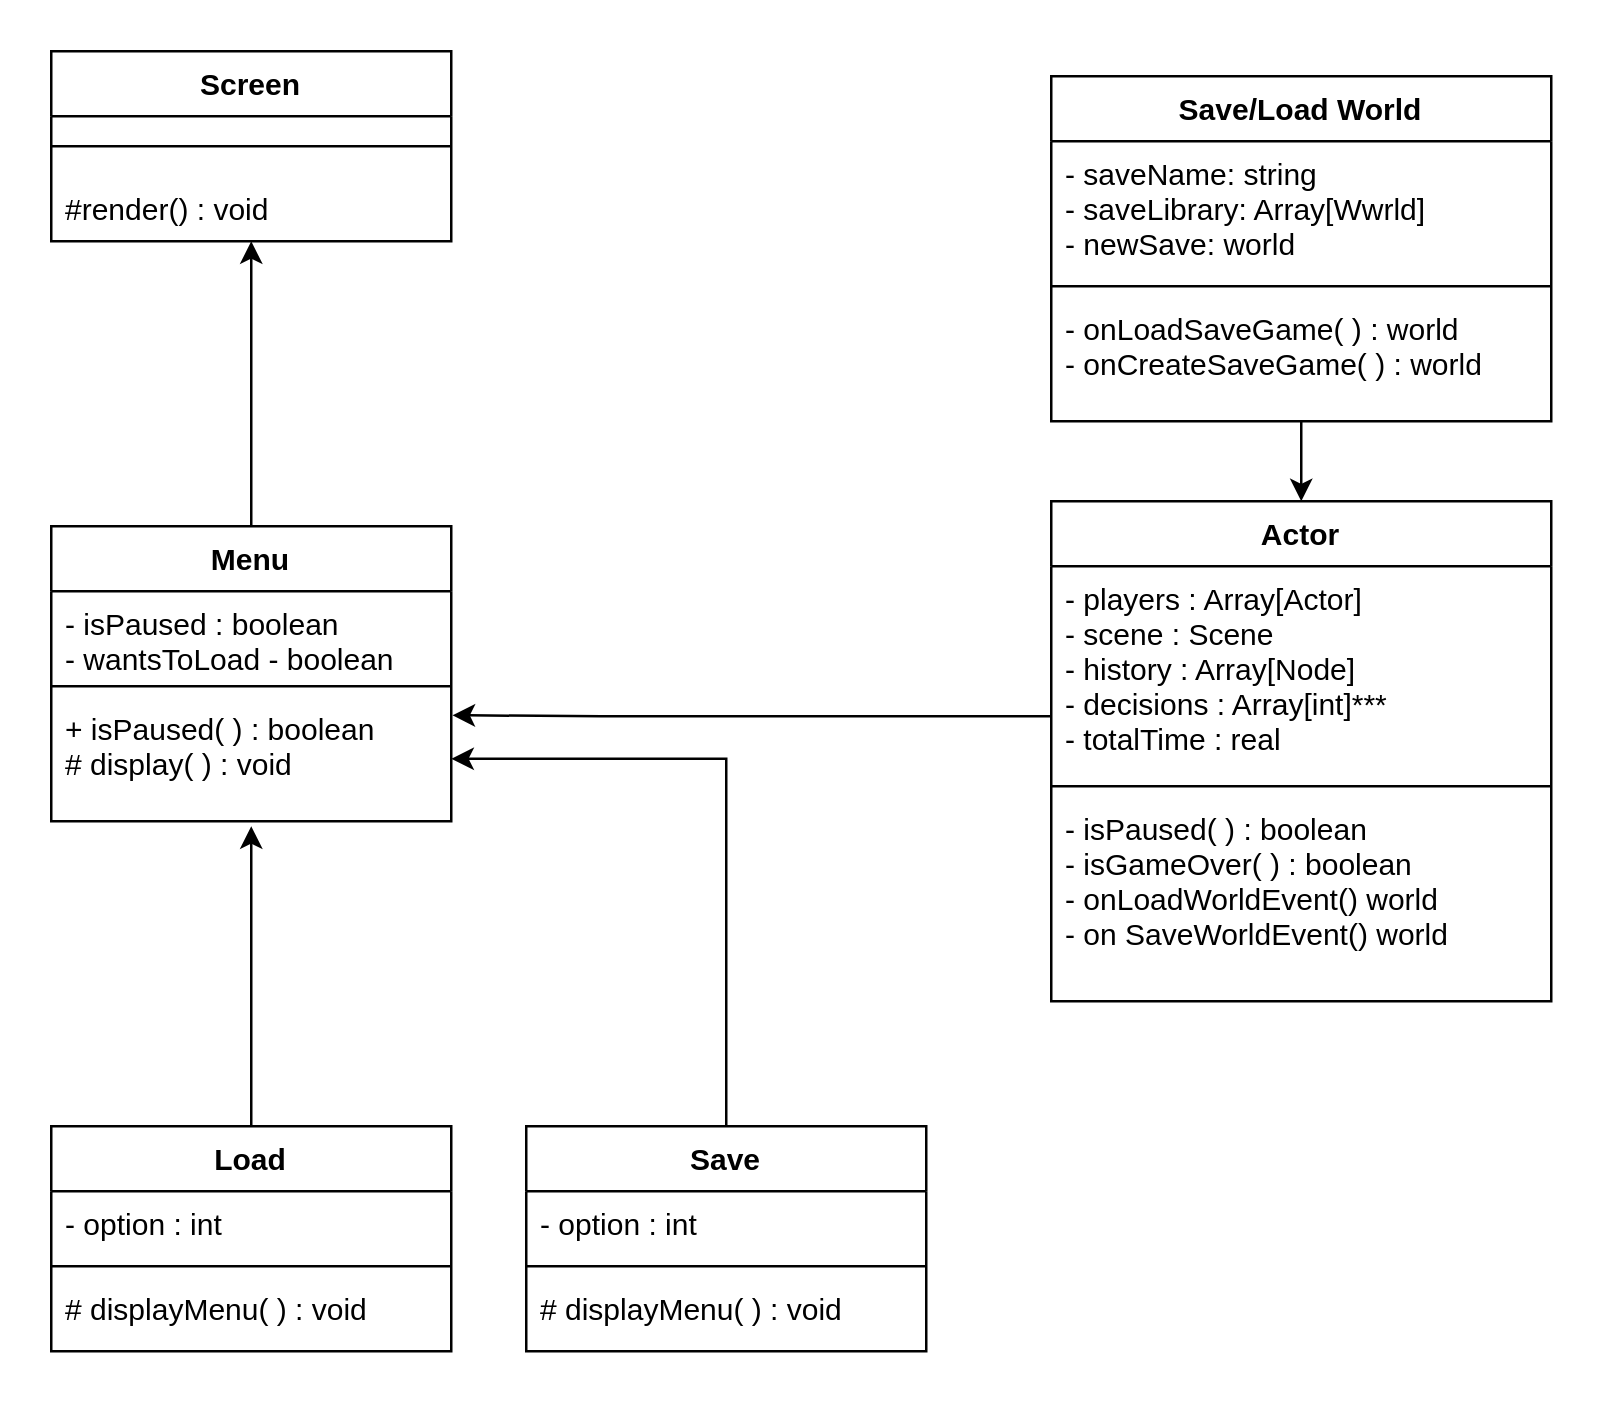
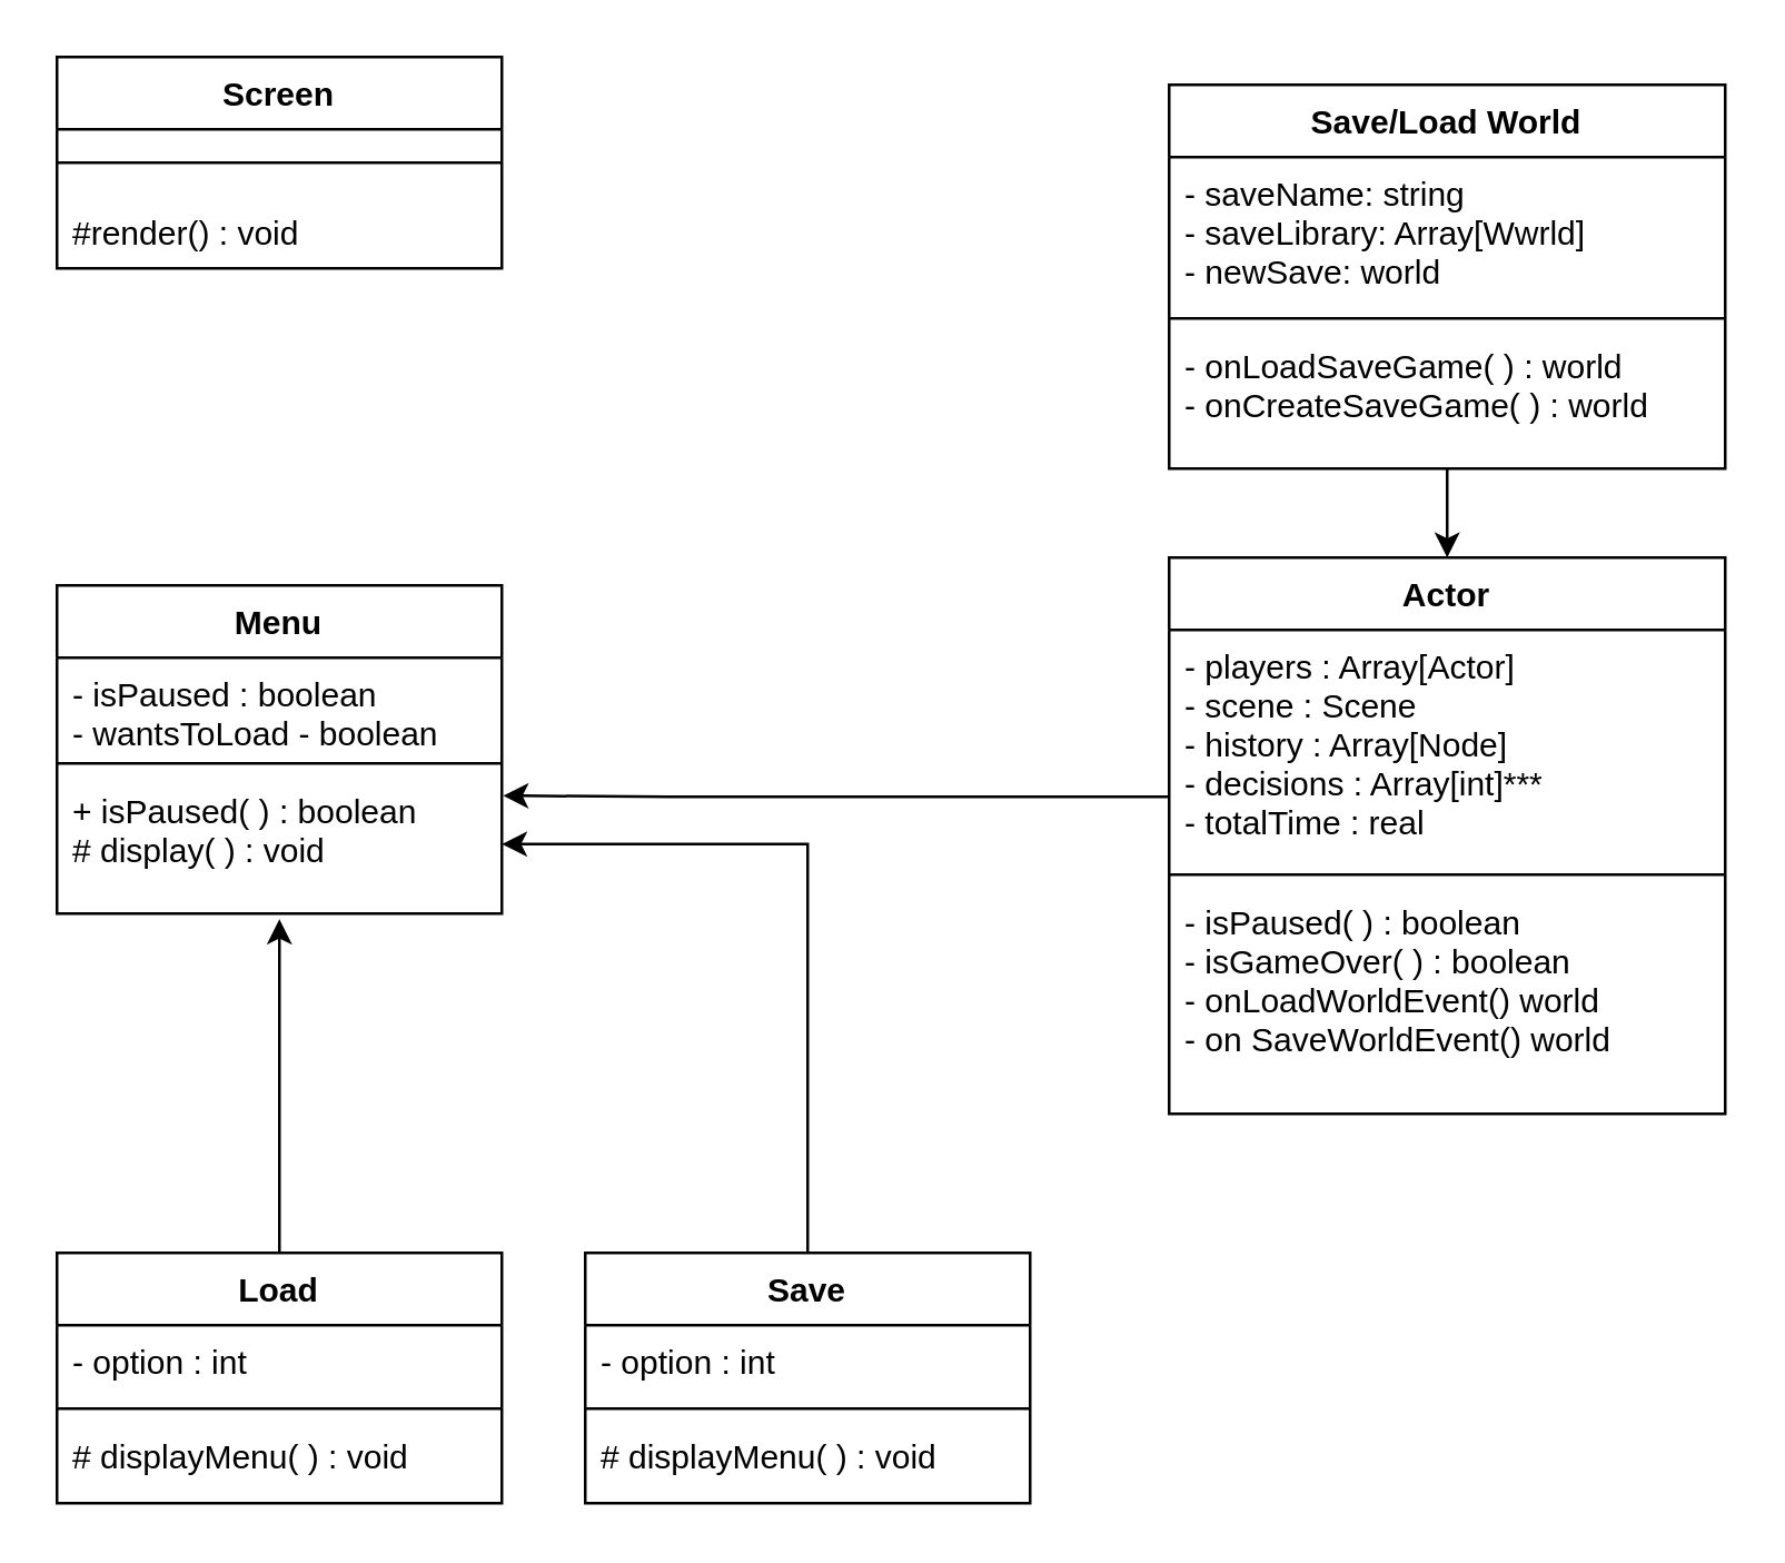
  <mxCell id="0" />
  <mxCell id="1" parent="0" />
  <mxCell id="2" value="Menu" style="swimlane;fontStyle=1;align=center;verticalAlign=top;childLayout=stackLayout;horizontal=1;startSize=26;horizontalStack=0;resizeParent=1;resizeParentMax=0;resizeLast=0;collapsible=1;marginBottom=0;" vertex="1" parent="1"><mxGeometry x="20" y="210" width="160" height="118" as="geometry" /></mxCell>
  <mxCell id="3" value="- isPaused : boolean&#10;- wantsToLoad - boolean" style="text;strokeColor=none;fillColor=none;align=left;verticalAlign=top;spacingLeft=4;spacingRight=4;overflow=hidden;rotatable=0;points=[[0,0.5],[1,0.5]];portConstraint=eastwest;" vertex="1" parent="2"><mxGeometry y="26" width="160" height="34" as="geometry" /></mxCell>
  <mxCell id="4" value="" style="line;strokeWidth=1;fillColor=none;align=left;verticalAlign=middle;spacingTop=-1;spacingLeft=3;spacingRight=3;rotatable=0;labelPosition=right;points=[];portConstraint=eastwest;" vertex="1" parent="2"><mxGeometry y="60" width="160" height="8" as="geometry" /></mxCell>
  <mxCell id="5" value="+ isPaused( ) : boolean&#10;# display( ) : void&#10;" style="text;strokeColor=none;fillColor=none;align=left;verticalAlign=top;spacingLeft=4;spacingRight=4;overflow=hidden;rotatable=0;points=[[0,0.5],[1,0.5]];portConstraint=eastwest;" vertex="1" parent="2"><mxGeometry y="68" width="160" height="50" as="geometry" /></mxCell>
  <mxCell id="6" style="edgeStyle=orthogonalEdgeStyle;rounded=0;orthogonalLoop=1;jettySize=auto;html=1;entryX=1.003;entryY=0.152;entryDx=0;entryDy=0;entryPerimeter=0;" edge="1" parent="1" source="17" target="5"><mxGeometry relative="1" as="geometry"><mxPoint x="190" y="294" as="targetPoint" /><Array as="points"><mxPoint x="240" y="286" /><mxPoint x="240" y="286" /></Array></mxGeometry></mxCell>
  <mxCell id="7" style="edgeStyle=orthogonalEdgeStyle;rounded=0;orthogonalLoop=1;jettySize=auto;html=1;" edge="1" parent="1" source="21"><mxGeometry relative="1" as="geometry"><mxPoint x="100" y="330" as="targetPoint" /></mxGeometry></mxCell>
  <mxCell id="8" style="edgeStyle=orthogonalEdgeStyle;rounded=0;orthogonalLoop=1;jettySize=auto;html=1;" edge="1" parent="1" source="13" target="17"><mxGeometry relative="1" as="geometry" /></mxCell>
- <mxCell id="9" style="edgeStyle=orthogonalEdgeStyle;rounded=0;orthogonalLoop=1;jettySize=auto;html=1;entryX=0.5;entryY=0;entryDx=0;entryDy=0;startArrow=classic;startFill=1;endArrow=none;endFill=0;" edge="1" parent="1" source="10" target="2"><mxGeometry relative="1" as="geometry" /></mxCell>
  <mxCell id="10" value="Screen" style="swimlane;fontStyle=1;align=center;verticalAlign=top;childLayout=stackLayout;horizontal=1;startSize=26;horizontalStack=0;resizeParent=1;resizeParentMax=0;resizeLast=0;collapsible=1;marginBottom=0;" vertex="1" parent="1"><mxGeometry x="20" y="20" width="160" height="76" as="geometry" /></mxCell>
  <mxCell id="11" value="" style="line;strokeWidth=1;fillColor=none;align=left;verticalAlign=middle;spacingTop=-1;spacingLeft=3;spacingRight=3;rotatable=0;labelPosition=right;points=[];portConstraint=eastwest;" vertex="1" parent="10"><mxGeometry y="26" width="160" height="24" as="geometry" /></mxCell>
  <mxCell id="12" value="#render() : void" style="text;strokeColor=none;fillColor=none;align=left;verticalAlign=top;spacingLeft=4;spacingRight=4;overflow=hidden;rotatable=0;points=[[0,0.5],[1,0.5]];portConstraint=eastwest;" vertex="1" parent="10"><mxGeometry y="50" width="160" height="26" as="geometry" /></mxCell>
  <mxCell id="13" value="Save/Load World" style="swimlane;fontStyle=1;align=center;verticalAlign=top;childLayout=stackLayout;horizontal=1;startSize=26;horizontalStack=0;resizeParent=1;resizeParentMax=0;resizeLast=0;collapsible=1;marginBottom=0;" vertex="1" parent="1"><mxGeometry x="420" y="30" width="200" height="138" as="geometry" /></mxCell>
  <mxCell id="14" value="- saveName: string&#10;- saveLibrary: Array[Wwrld]&#10;- newSave: world&#10;&#10;" style="text;strokeColor=none;fillColor=none;align=left;verticalAlign=top;spacingLeft=4;spacingRight=4;overflow=hidden;rotatable=0;points=[[0,0.5],[1,0.5]];portConstraint=eastwest;" vertex="1" parent="13"><mxGeometry y="26" width="200" height="54" as="geometry" /></mxCell>
  <mxCell id="15" value="" style="line;strokeWidth=1;fillColor=none;align=left;verticalAlign=middle;spacingTop=-1;spacingLeft=3;spacingRight=3;rotatable=0;labelPosition=right;points=[];portConstraint=eastwest;" vertex="1" parent="13"><mxGeometry y="80" width="200" height="8" as="geometry" /></mxCell>
  <mxCell id="16" value="- onLoadSaveGame( ) : world&#10;- onCreateSaveGame( ) : world &#10;" style="text;strokeColor=none;fillColor=none;align=left;verticalAlign=top;spacingLeft=4;spacingRight=4;overflow=hidden;rotatable=0;points=[[0,0.5],[1,0.5]];portConstraint=eastwest;" vertex="1" parent="13"><mxGeometry y="88" width="200" height="50" as="geometry" /></mxCell>
  <mxCell id="17" value="Actor" style="swimlane;fontStyle=1;align=center;verticalAlign=top;childLayout=stackLayout;horizontal=1;startSize=26;horizontalStack=0;resizeParent=1;resizeParentMax=0;resizeLast=0;collapsible=1;marginBottom=0;" vertex="1" parent="1"><mxGeometry x="420" y="200" width="200" height="200" as="geometry" /></mxCell>
  <mxCell id="18" value="- players : Array[Actor]&#10;- scene : Scene&#10;- history : Array[Node]&#10;- decisions : Array[int]***&#10;- totalTime : real&#10;&#10;&#10;" style="text;strokeColor=none;fillColor=none;align=left;verticalAlign=top;spacingLeft=4;spacingRight=4;overflow=hidden;rotatable=0;points=[[0,0.5],[1,0.5]];portConstraint=eastwest;" vertex="1" parent="17"><mxGeometry y="26" width="200" height="84" as="geometry" /></mxCell>
  <mxCell id="19" value="" style="line;strokeWidth=1;fillColor=none;align=left;verticalAlign=middle;spacingTop=-1;spacingLeft=3;spacingRight=3;rotatable=0;labelPosition=right;points=[];portConstraint=eastwest;" vertex="1" parent="17"><mxGeometry y="110" width="200" height="8" as="geometry" /></mxCell>
  <mxCell id="20" value="- isPaused( ) : boolean&#10;- isGameOver( ) : boolean &#10;- onLoadWorldEvent() world&#10;- on SaveWorldEvent() world" style="text;strokeColor=none;fillColor=none;align=left;verticalAlign=top;spacingLeft=4;spacingRight=4;overflow=hidden;rotatable=0;points=[[0,0.5],[1,0.5]];portConstraint=eastwest;" vertex="1" parent="17"><mxGeometry y="118" width="200" height="82" as="geometry" /></mxCell>
  <mxCell id="21" value="Load" style="swimlane;fontStyle=1;align=center;verticalAlign=top;childLayout=stackLayout;horizontal=1;startSize=26;horizontalStack=0;resizeParent=1;resizeParentMax=0;resizeLast=0;collapsible=1;marginBottom=0;" vertex="1" parent="1"><mxGeometry x="20" y="450" width="160" height="90" as="geometry" /></mxCell>
  <mxCell id="22" value="- option : int" style="text;strokeColor=none;fillColor=none;align=left;verticalAlign=top;spacingLeft=4;spacingRight=4;overflow=hidden;rotatable=0;points=[[0,0.5],[1,0.5]];portConstraint=eastwest;" vertex="1" parent="21"><mxGeometry y="26" width="160" height="26" as="geometry" /></mxCell>
  <mxCell id="23" value="" style="line;strokeWidth=1;fillColor=none;align=left;verticalAlign=middle;spacingTop=-1;spacingLeft=3;spacingRight=3;rotatable=0;labelPosition=right;points=[];portConstraint=eastwest;" vertex="1" parent="21"><mxGeometry y="52" width="160" height="8" as="geometry" /></mxCell>
  <mxCell id="24" value="# displayMenu( ) : void" style="text;strokeColor=none;fillColor=none;align=left;verticalAlign=top;spacingLeft=4;spacingRight=4;overflow=hidden;rotatable=0;points=[[0,0.5],[1,0.5]];portConstraint=eastwest;" vertex="1" parent="21"><mxGeometry y="60" width="160" height="30" as="geometry" /></mxCell>
  <mxCell id="25" style="edgeStyle=orthogonalEdgeStyle;rounded=0;orthogonalLoop=1;jettySize=auto;html=1;startArrow=none;startFill=0;endArrow=classic;endFill=1;" edge="1" parent="1" source="26" target="5"><mxGeometry relative="1" as="geometry" /></mxCell>
  <mxCell id="26" value="Save" style="swimlane;fontStyle=1;align=center;verticalAlign=top;childLayout=stackLayout;horizontal=1;startSize=26;horizontalStack=0;resizeParent=1;resizeParentMax=0;resizeLast=0;collapsible=1;marginBottom=0;" vertex="1" parent="1"><mxGeometry x="210" y="450" width="160" height="90" as="geometry" /></mxCell>
  <mxCell id="27" value="- option : int" style="text;strokeColor=none;fillColor=none;align=left;verticalAlign=top;spacingLeft=4;spacingRight=4;overflow=hidden;rotatable=0;points=[[0,0.5],[1,0.5]];portConstraint=eastwest;" vertex="1" parent="26"><mxGeometry y="26" width="160" height="26" as="geometry" /></mxCell>
  <mxCell id="28" value="" style="line;strokeWidth=1;fillColor=none;align=left;verticalAlign=middle;spacingTop=-1;spacingLeft=3;spacingRight=3;rotatable=0;labelPosition=right;points=[];portConstraint=eastwest;" vertex="1" parent="26"><mxGeometry y="52" width="160" height="8" as="geometry" /></mxCell>
  <mxCell id="29" value="# displayMenu( ) : void" style="text;strokeColor=none;fillColor=none;align=left;verticalAlign=top;spacingLeft=4;spacingRight=4;overflow=hidden;rotatable=0;points=[[0,0.5],[1,0.5]];portConstraint=eastwest;" vertex="1" parent="26"><mxGeometry y="60" width="160" height="30" as="geometry" /></mxCell>
